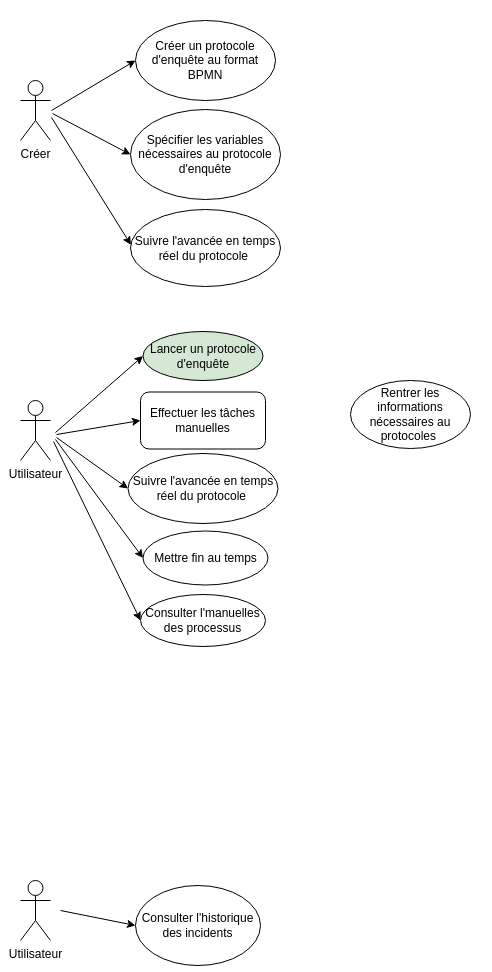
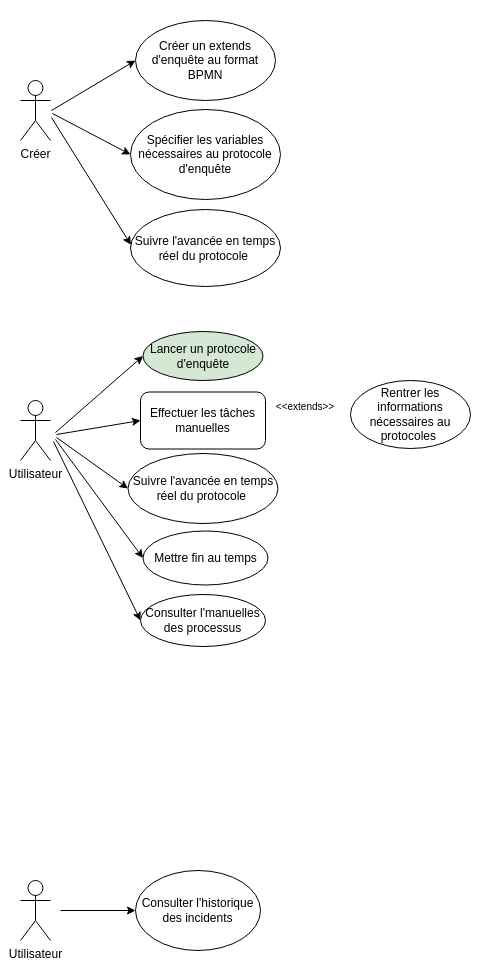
  <mxCell id="0" />
  <mxCell id="1" parent="0" />
  <mxCell id="2" value="Créer" style="shape=umlActor;verticalLabelPosition=bottom;verticalAlign=top;html=1;outlineConnect=0;" parent="1" vertex="1"><mxGeometry x="20" y="80" width="30" height="60" as="geometry" /></mxCell>
- <mxCell id="3" value="Créer un protocole d'enquête au format BPMN" style="ellipse;whiteSpace=wrap;html=1;" parent="1" vertex="1"><mxGeometry x="135" y="20" width="140" height="80" as="geometry" /></mxCell>
+ <mxCell id="3" value="Créer un extends d'enquête au format BPMN" style="ellipse;whiteSpace=wrap;html=1;" parent="1" vertex="1"><mxGeometry x="135" y="20" width="140" height="80" as="geometry" /></mxCell>
  <mxCell id="4" value="Spécifier les variables nécessaires au protocole d'enquête" style="ellipse;whiteSpace=wrap;html=1;" parent="1" vertex="1"><mxGeometry x="130" y="109" width="150" height="90" as="geometry" /></mxCell>
  <mxCell id="5" value="" style="endArrow=classic;html=1;rounded=0;entryX=0;entryY=0.5;entryDx=0;entryDy=0;" parent="1" target="3" edge="1"><mxGeometry width="50" height="50" relative="1" as="geometry"><mxPoint x="51" y="110" as="sourcePoint" /><mxPoint x="290" y="120" as="targetPoint" /></mxGeometry></mxCell>
  <mxCell id="6" value="" style="endArrow=classic;html=1;rounded=0;entryX=0;entryY=0.5;entryDx=0;entryDy=0;" parent="1" target="4" edge="1"><mxGeometry width="50" height="50" relative="1" as="geometry"><mxPoint x="52" y="113" as="sourcePoint" /><mxPoint x="290" y="120" as="targetPoint" /></mxGeometry></mxCell>
  <mxCell id="7" value="Utilisateur" style="shape=umlActor;verticalLabelPosition=bottom;verticalAlign=top;html=1;outlineConnect=0;" parent="1" vertex="1"><mxGeometry x="20" y="400" width="30" height="60" as="geometry" /></mxCell>
  <mxCell id="8" value="Lancer un protocole d'enquête" style="ellipse;whiteSpace=wrap;html=1;fillColor=#d5e8d4;" parent="1" vertex="1"><mxGeometry x="142.5" y="331" width="120" height="49" as="geometry" /></mxCell>
  <mxCell id="9" value="Rentrer les informations nécessaires au protocoles&amp;nbsp;" style="ellipse;whiteSpace=wrap;html=1;" parent="1" vertex="1"><mxGeometry x="350" y="380" width="120" height="68" as="geometry" /></mxCell>
  <mxCell id="10" value="Suivre l'avancée en temps réel du protocole&amp;nbsp;" style="ellipse;whiteSpace=wrap;html=1;" parent="1" vertex="1"><mxGeometry x="127.5" y="453" width="150" height="70" as="geometry" /></mxCell>
  <mxCell id="11" value="Effectuer les tâches manuelles" style="whiteSpace=wrap;html=1;rounded=1;" parent="1" vertex="1"><mxGeometry x="140" y="391.5" width="125" height="57" as="geometry" /></mxCell>
  <mxCell id="12" value="Mettre fin au temps" style="ellipse;whiteSpace=wrap;html=1;" parent="1" vertex="1"><mxGeometry x="142.5" y="530.5" width="125" height="54" as="geometry" /></mxCell>
  <mxCell id="13" value="Consulter l'manuelles des processus" style="ellipse;whiteSpace=wrap;html=1;" parent="1" vertex="1"><mxGeometry x="140" y="594" width="125" height="52" as="geometry" /></mxCell>
  <mxCell id="14" value="" style="endArrow=classic;html=1;rounded=0;entryX=0;entryY=0.5;entryDx=0;entryDy=0;" parent="1" target="8" edge="1"><mxGeometry width="50" height="50" relative="1" as="geometry"><mxPoint x="55" y="432" as="sourcePoint" /><mxPoint x="140" y="300" as="targetPoint" /></mxGeometry></mxCell>
  <mxCell id="15" value="" style="endArrow=classic;html=1;rounded=0;entryX=0;entryY=0.5;entryDx=0;entryDy=0;" parent="1" target="10" edge="1"><mxGeometry width="50" height="50" relative="1" as="geometry"><mxPoint x="56" y="437" as="sourcePoint" /><mxPoint x="145" y="510" as="targetPoint" /></mxGeometry></mxCell>
  <mxCell id="16" value="" style="endArrow=classic;html=1;rounded=0;entryX=0;entryY=0.5;entryDx=0;entryDy=0;" parent="1" target="12" edge="1"><mxGeometry width="50" height="50" relative="1" as="geometry"><mxPoint x="55" y="439" as="sourcePoint" /><mxPoint x="139.4" y="499.7" as="targetPoint" /></mxGeometry></mxCell>
  <mxCell id="17" value="" style="endArrow=classic;html=1;rounded=0;entryX=0;entryY=0.5;entryDx=0;entryDy=0;" parent="1" target="13" edge="1"><mxGeometry width="50" height="50" relative="1" as="geometry"><mxPoint x="53" y="441" as="sourcePoint" /><mxPoint x="150" y="630" as="targetPoint" /></mxGeometry></mxCell>
  <mxCell id="18" value="" style="endArrow=classic;html=1;rounded=0;entryX=0;entryY=0.5;entryDx=0;entryDy=0;" parent="1" target="11" edge="1"><mxGeometry width="50" height="50" relative="1" as="geometry"><mxPoint x="56" y="434" as="sourcePoint" /><mxPoint x="160" y="640" as="targetPoint" /></mxGeometry></mxCell>
  <mxCell id="19" value="Utilisateur" style="shape=umlActor;verticalLabelPosition=bottom;verticalAlign=top;html=1;outlineConnect=0;" parent="1" vertex="1"><mxGeometry x="20" y="880" width="30" height="60" as="geometry" /></mxCell>
- <mxCell id="20" value="Consulter l'historique des incidents" style="ellipse;whiteSpace=wrap;html=1;" parent="1" vertex="1"><mxGeometry x="135" y="885" width="125" height="80" as="geometry" /></mxCell>
+ <mxCell id="20" value="Consulter l'historique des incidents" style="ellipse;whiteSpace=wrap;html=1;" parent="1" vertex="1"><mxGeometry x="135" y="870" width="125" height="80" as="geometry" /></mxCell>
  <mxCell id="21" value="" style="endArrow=classic;html=1;rounded=0;entryX=0;entryY=0.5;entryDx=0;entryDy=0;" parent="1" target="20" edge="1"><mxGeometry width="50" height="50" relative="1" as="geometry"><mxPoint x="60" y="910" as="sourcePoint" /><mxPoint x="145" y="880" as="targetPoint" /></mxGeometry></mxCell>
+ <mxCell id="22" value="&lt;font style=&quot;font-size: 10px&quot;&gt;&amp;lt;&amp;lt;extends&amp;gt;&amp;gt;&lt;/font&gt;" style="text;html=1;strokeColor=none;fillColor=none;align=center;verticalAlign=middle;whiteSpace=wrap;rounded=0;" parent="1" vertex="1"><mxGeometry x="275" y="391" width="60" height="30" as="geometry" /></mxCell>
  <mxCell id="23" value="Suivre l'avancée en temps réel du protocole&amp;nbsp;" style="ellipse;whiteSpace=wrap;html=1;" vertex="1" parent="1"><mxGeometry x="130" y="209" width="150" height="77" as="geometry" /></mxCell>
  <mxCell id="24" value="" style="endArrow=classic;html=1;rounded=0;entryX=0.003;entryY=0.459;entryDx=0;entryDy=0;entryPerimeter=0;" edge="1" parent="1" target="23"><mxGeometry width="50" height="50" relative="1" as="geometry"><mxPoint x="51" y="117" as="sourcePoint" /><mxPoint x="140" y="175" as="targetPoint" /></mxGeometry></mxCell>
